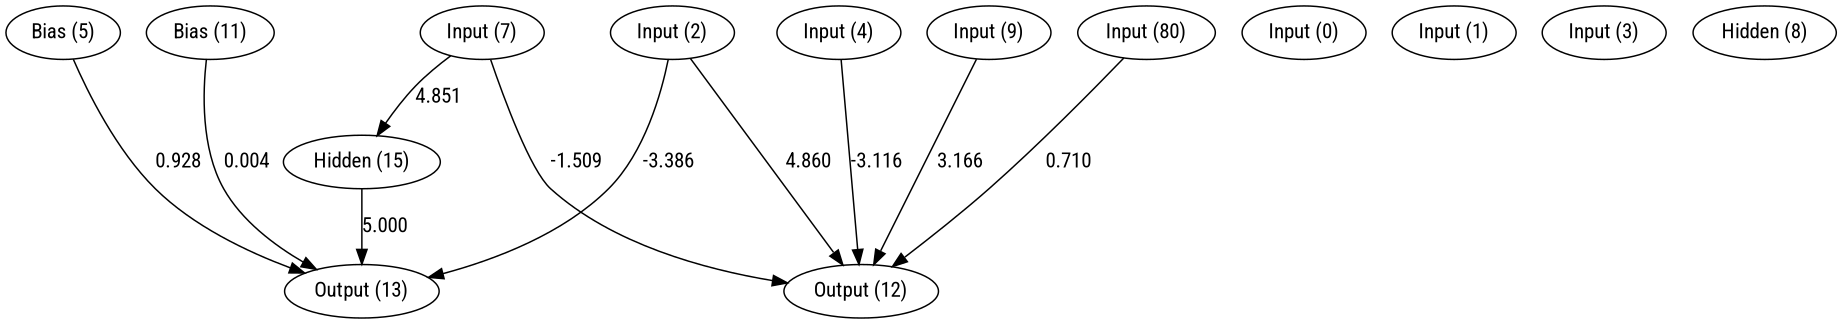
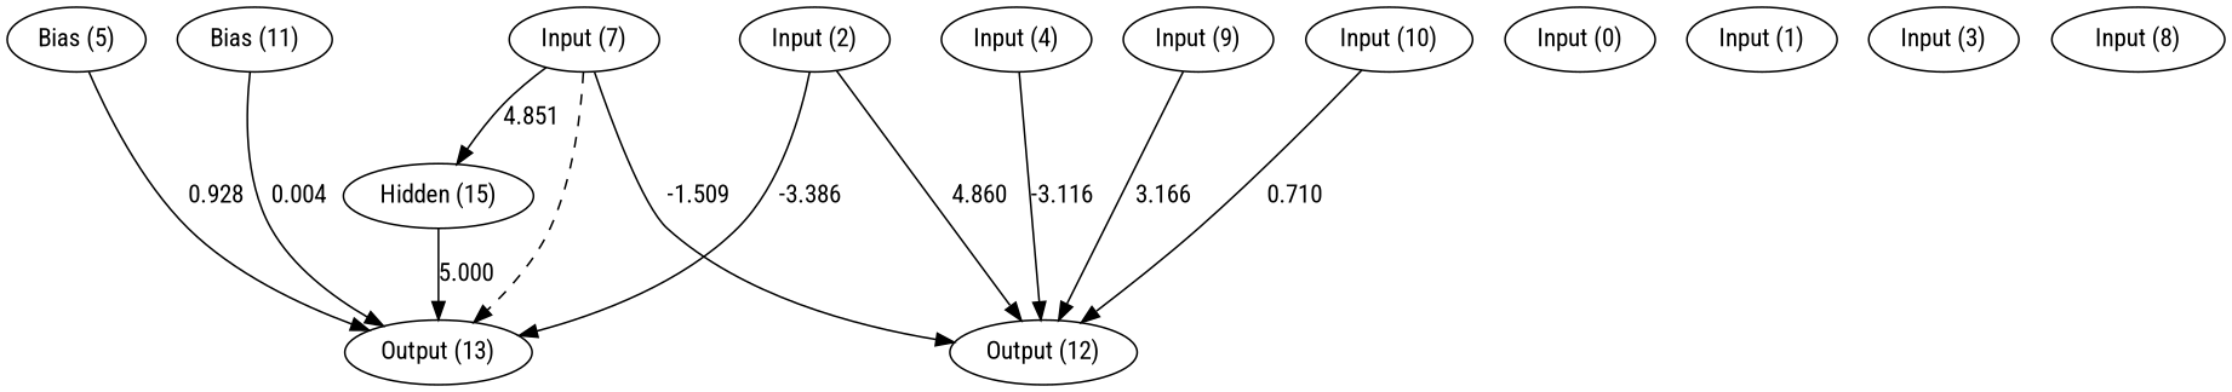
  digraph {
    fontname="Roboto Condensed"
    node [fontname="Roboto Condensed"]
    edge [fontname="Roboto Condensed"]
    n1 [label="Bias (11)"]
    n2 [label="Input (0)"]
    n3 [label="Input (1)"]
    n4 [label="Input (2)"]
    n5 [label="Input (3)"]
    n6 [label="Input (4)"]
    n7 [label="Bias (5)"]
    n8 [label="Input (7)"]
-   n9 [label="Hidden (8)"]
+   n9 [label="Input (8)"]
    n10 [label="Input (9)"]
-   n11 [label="Input (80)"]
+   n11 [label="Input (10)"]
    n12 [label="Output (12)"]
    n13 [label="Output (13)"]
    n14 [label="Hidden (15)"]
    subgraph sub_1 {
      rank=same
      n1
      n2
      n3
      n4
      n5
      n6
      n7
      n8
      n9
      n10
      n11
    }
    subgraph sub_2 {
      rank=same
      n12
      n13
    }
    n1 -> n13 [label=0.004]
    n4 -> n12 [label=4.860]
    n4 -> n13 [label=-3.386]
    n6 -> n12 [label=-3.116]
    n7 -> n13 [label=0.928]
    n8 -> n12 [label=-1.509]
+   n8 -> n13 [style=dashed]
    n8 -> n14 [label=4.851]
    n10 -> n12 [label=3.166]
    n11 -> n12 [label=0.710]
    n14 -> n13 [label=5.000]
  }
